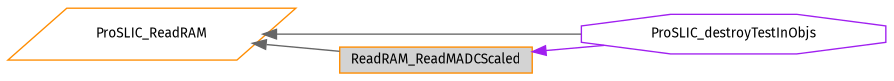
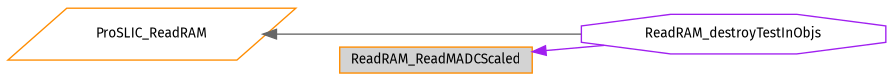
  digraph {
    fontname="Fira Sans"
    rankdir=LR
    node [color=darkorange fillcolor=white fontname="Fira Sans" fontsize=10 style=filled]
    edge [color=gray40 dir=back fontname="Fira Sans" fontsize=10 labelfontname=Helvetica labelfontsize=10 style=solid]
    n1 [fontcolor=black height=0.2 label=ProSLIC_ReadRAM shape=parallelogram width=0.4]
-   n2 [color=purple height=0.2 label=ProSLIC_destroyTestInObjs shape=octagon width=0.4]
+   n2 [color=purple height=0.2 label=ReadRAM_destroyTestInObjs shape=octagon width=0.4]
    n3 [fillcolor=lightgrey height=0.2 label=ReadRAM_ReadMADCScaled shape=box width=0.4]
    n1 -> n2
-   n1 -> n3
    n3 -> n2 [color=purple]
  }
